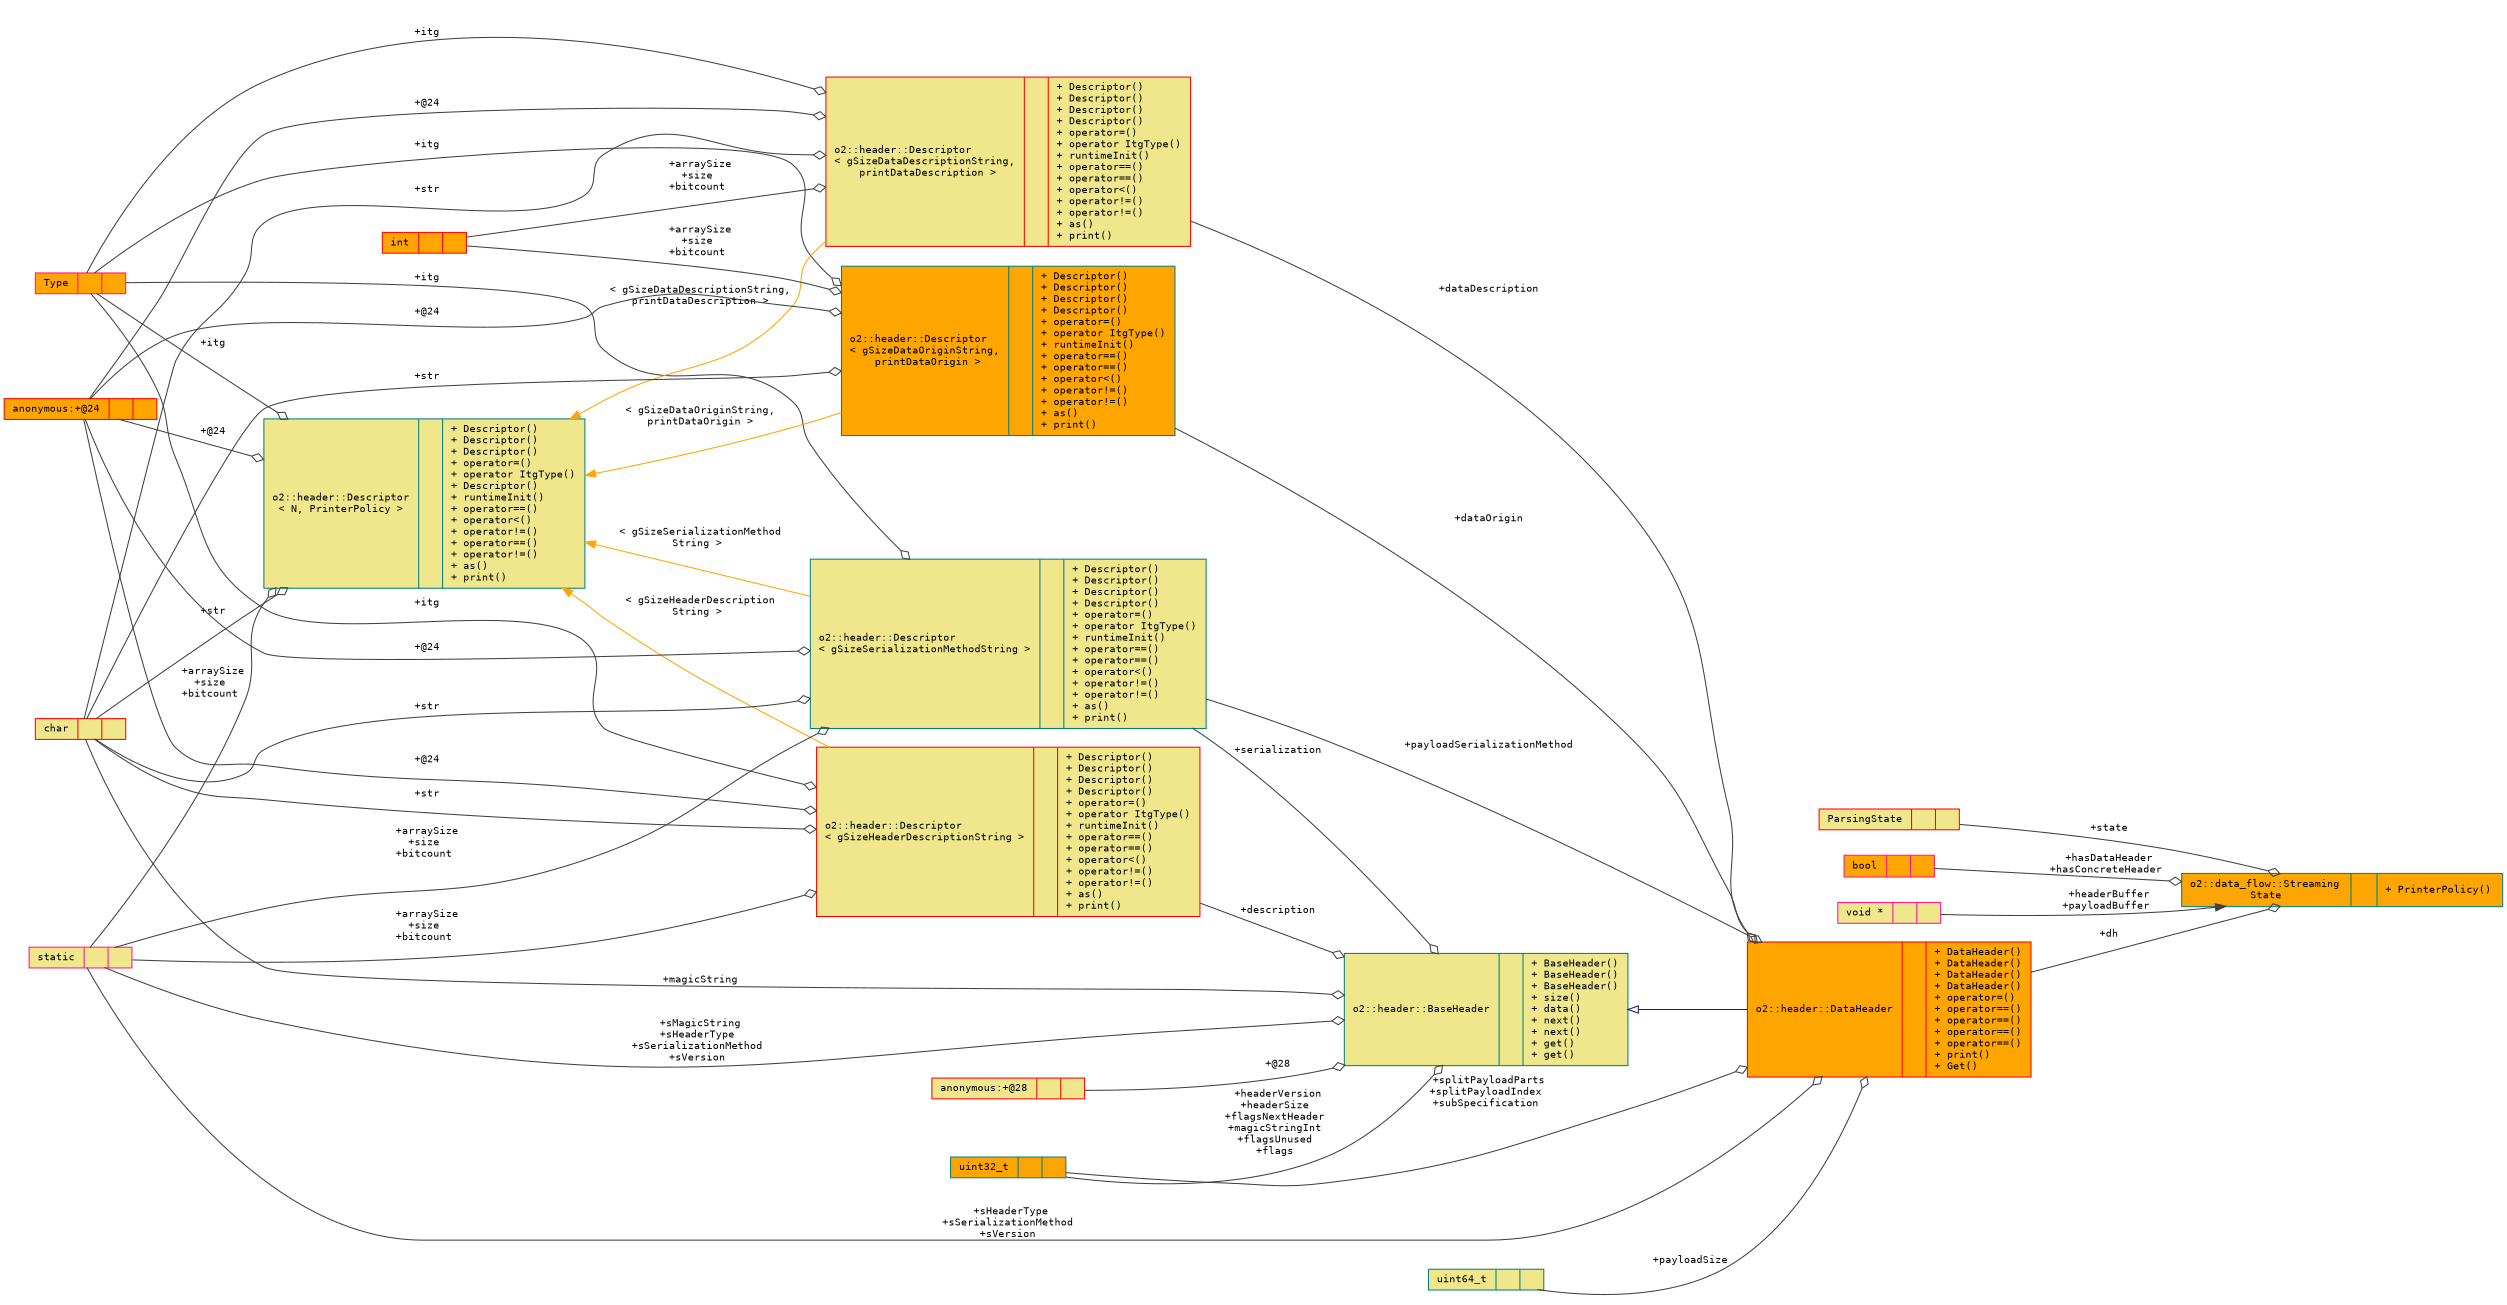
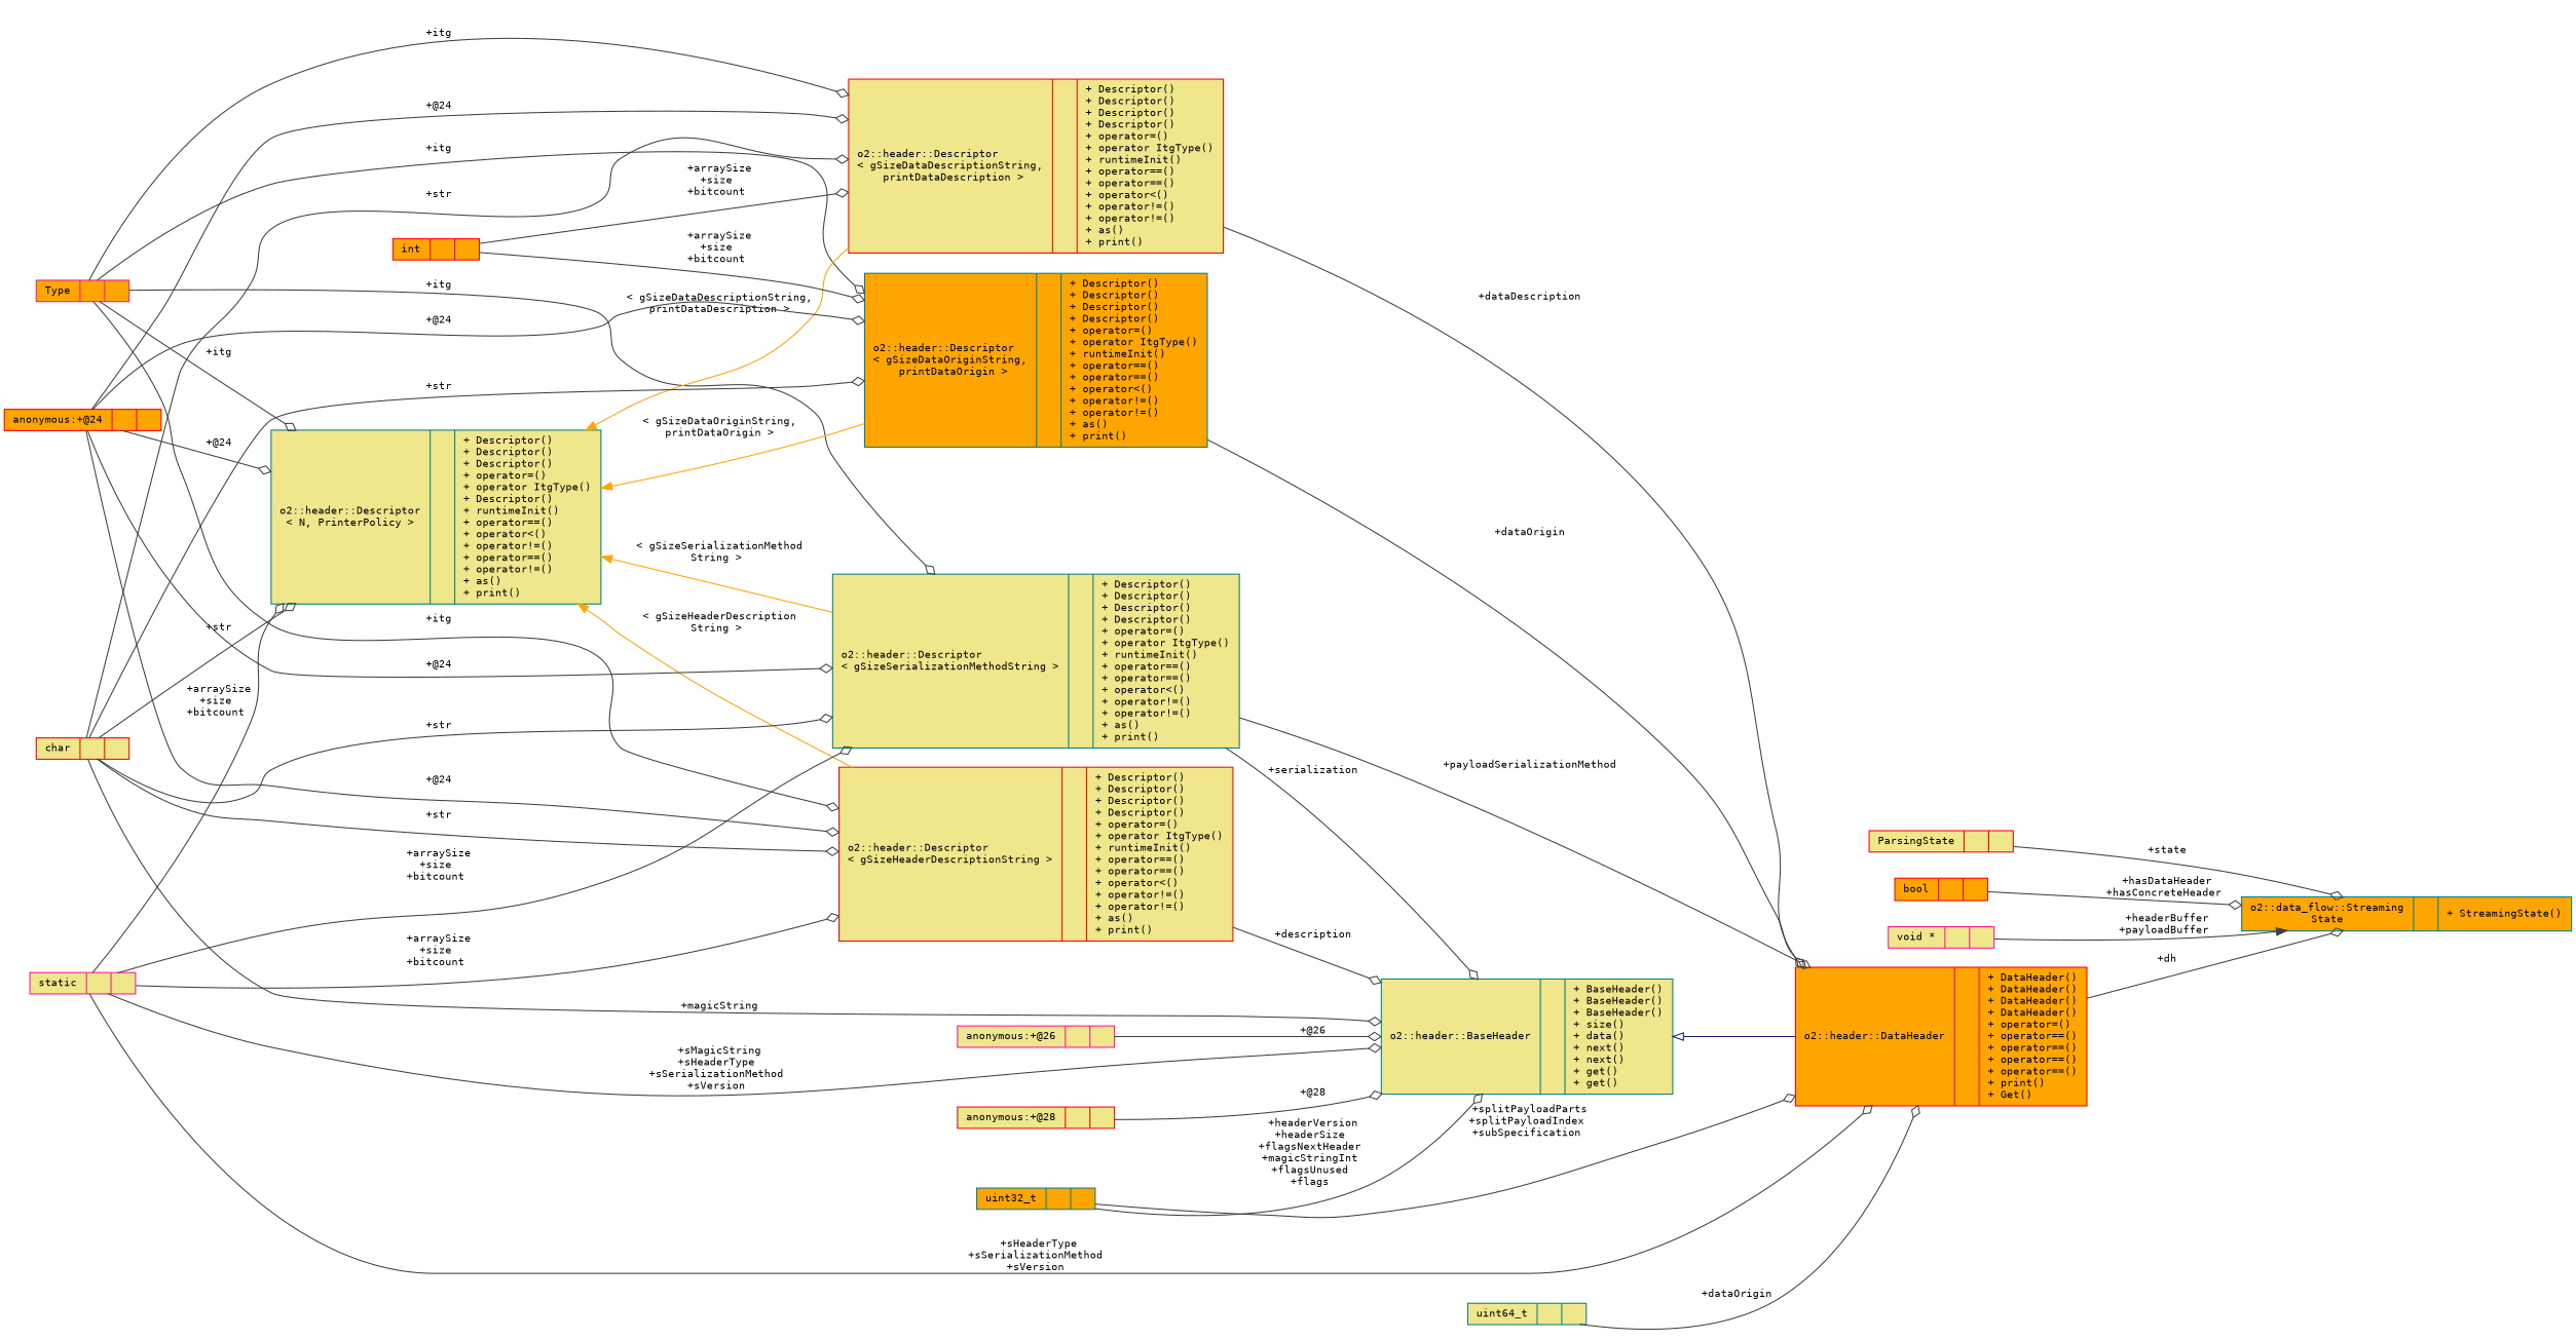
  digraph {
    fontname="DejaVu Sans Mono"
    rankdir=LR
    node [color=red fillcolor=khaki fontname="DejaVu Sans Mono" fontsize=10 shape=record style=filled]
    edge [arrowhead=odiamond color=grey25 fontname="DejaVu Sans Mono" fontsize=10 labelfontname=Helvetica labelfontsize=10 style=solid]
-   n1 [color=teal fillcolor=orange fontcolor=black height=0.2 label="{o2::data_flow::Streaming\lState\n||+ PrinterPolicy()\l}" width=0.4]
+   n1 [color=teal fillcolor=orange fontcolor=black height=0.2 label="{o2::data_flow::Streaming\lState\n||+ StreamingState()\l}" width=0.4]
    n2 [height=0.2 label="{ParsingState\n||}" width=0.4]
-   n3 [color=deeppink fillcolor=orange height=0.2 label="{bool\n||}" width=0.4]
+   n3 [fillcolor=orange height=0.2 label="{bool\n||}" width=0.4]
    n4 [color=deeppink height=0.2 label="{void *\n||}" width=0.4]
    n5 [fillcolor=orange height=0.2 label="{o2::header::DataHeader\n||+ DataHeader()\l+ DataHeader()\l+ DataHeader()\l+ DataHeader()\l+ operator=()\l+ operator==()\l+ operator==()\l+ operator==()\l+ operator==()\l+ print()\l+ Get()\l}" width=0.4]
    n6 [color=teal height=0.2 label="{o2::header::BaseHeader\n||+ BaseHeader()\l+ BaseHeader()\l+ BaseHeader()\l+ size()\l+ data()\l+ next()\l+ next()\l+ get()\l+ get()\l}" width=0.4]
    n7 [height=0.2 label="{o2::header::Descriptor\l\< gSizeHeaderDescriptionString \>\n||+ Descriptor()\l+ Descriptor()\l+ Descriptor()\l+ Descriptor()\l+ operator=()\l+ operator ItgType()\l+ runtimeInit()\l+ operator==()\l+ operator==()\l+ operator\<()\l+ operator!=()\l+ operator!=()\l+ as()\l+ print()\l}" width=0.4]
    n8 [color=deeppink fillcolor=orange height=0.2 label="{Type\n||}" width=0.4]
    n9 [color=teal height=0.2 label="{o2::header::Descriptor\l\< N, PrinterPolicy \>\n||+ Descriptor()\l+ Descriptor()\l+ Descriptor()\l+ operator=()\l+ operator ItgType()\l+ Descriptor()\l+ runtimeInit()\l+ operator==()\l+ operator\<()\l+ operator!=()\l+ operator==()\l+ operator!=()\l+ as()\l+ print()\l}" width=0.4]
    n10 [color=teal height=0.2 label="{o2::header::Descriptor\l\< gSizeSerializationMethodString \>\n||+ Descriptor()\l+ Descriptor()\l+ Descriptor()\l+ Descriptor()\l+ operator=()\l+ operator ItgType()\l+ runtimeInit()\l+ operator==()\l+ operator==()\l+ operator\<()\l+ operator!=()\l+ operator!=()\l+ as()\l+ print()\l}" width=0.4]
    n11 [color=teal fillcolor=orange height=0.2 label="{o2::header::Descriptor\l\< gSizeDataOriginString,\l printDataOrigin \>\n||+ Descriptor()\l+ Descriptor()\l+ Descriptor()\l+ Descriptor()\l+ operator=()\l+ operator ItgType()\l+ runtimeInit()\l+ operator==()\l+ operator==()\l+ operator\<()\l+ operator!=()\l+ operator!=()\l+ as()\l+ print()\l}" width=0.4]
    n12 [height=0.2 label="{o2::header::Descriptor\l\< gSizeDataDescriptionString,\l printDataDescription \>\n||+ Descriptor()\l+ Descriptor()\l+ Descriptor()\l+ Descriptor()\l+ operator=()\l+ operator ItgType()\l+ runtimeInit()\l+ operator==()\l+ operator==()\l+ operator\<()\l+ operator!=()\l+ operator!=()\l+ as()\l+ print()\l}" width=0.4]
    n13 [height=0.2 label="{char\n||}" width=0.4]
    n14 [fillcolor=orange height=0.2 label="{anonymous:+@24\n||}" width=0.4]
    n15 [color=deeppink height=0.2 label="{static\n||}" width=0.4]
+   n16 [color=deeppink height=0.2 label="{anonymous:+@26\n||}" width=0.4]
    n17 [height=0.2 label="{anonymous:+@28\n||}" width=0.4]
    n18 [color=teal fillcolor=orange height=0.2 label="{uint32_t\n||}" width=0.4]
    n19 [color=teal height=0.2 label="{uint64_t\n||}" width=0.4]
    n20 [fillcolor=orange height=0.2 label="{int\n||}" width=0.4]
    n2 -> n1 [label=" +state"]
    n3 -> n1 [label=" +hasDataHeader\n+hasConcreteHeader"]
    n4 -> n1 [arrowhead=normal label=" +headerBuffer\n+payloadBuffer"]
    n5 -> n1 [label=" +dh"]
    n6 -> n5 [arrowtail=onormal color=midnightblue dir=back arrowhead=""]
    n7 -> n6 [label=" +description"]
    n8 -> n7 [label=" +itg"]
    n8 -> n9 [label=" +itg"]
    n8 -> n10 [label=" +itg"]
    n8 -> n11 [label=" +itg"]
    n8 -> n12 [label=" +itg"]
    n9 -> n7 [color=orange dir=back label=" \< gSizeHeaderDescription\lString \>" arrowhead=""]
    n9 -> n10 [color=orange dir=back label=" \< gSizeSerializationMethod\lString \>" arrowhead=""]
    n9 -> n11 [color=orange dir=back label=" \< gSizeDataOriginString,\l printDataOrigin \>" arrowhead=""]
    n9 -> n12 [color=orange dir=back label=" \< gSizeDataDescriptionString,\l printDataDescription \>" arrowhead=""]
    n10 -> n5 [label=" +payloadSerializationMethod"]
    n10 -> n6 [label=" +serialization"]
    n11 -> n5 [label=" +dataOrigin"]
    n12 -> n5 [label=" +dataDescription"]
    n13 -> n6 [label=" +magicString"]
    n13 -> n7 [label=" +str"]
    n13 -> n9 [label=" +str"]
    n13 -> n10 [label=" +str"]
    n13 -> n11 [label=" +str"]
    n13 -> n12 [label=" +str"]
    n14 -> n7 [label=" +@24"]
    n14 -> n9 [label=" +@24"]
    n14 -> n10 [label=" +@24"]
    n14 -> n11 [label=" +@24"]
    n14 -> n12 [label=" +@24"]
    n15 -> n5 [label=" +sHeaderType\n+sSerializationMethod\n+sVersion"]
    n15 -> n6 [label=" +sMagicString\n+sHeaderType\n+sSerializationMethod\n+sVersion"]
    n15 -> n7 [label=" +arraySize\n+size\n+bitcount"]
    n15 -> n9 [label=" +arraySize\n+size\n+bitcount"]
    n15 -> n10 [label=" +arraySize\n+size\n+bitcount"]
+   n16 -> n6 [label=" +@26"]
    n17 -> n6 [label=" +@28"]
    n18 -> n5 [label=" +splitPayloadParts\n+splitPayloadIndex\n+subSpecification"]
    n18 -> n6 [label=" +headerVersion\n+headerSize\n+flagsNextHeader\n+magicStringInt\n+flagsUnused\n+flags"]
-   n19 -> n5 [label=" +payloadSize"]
+   n19 -> n5 [label=" +dataOrigin"]
    n20 -> n11 [label=" +arraySize\n+size\n+bitcount"]
    n20 -> n12 [label=" +arraySize\n+size\n+bitcount"]
  }
